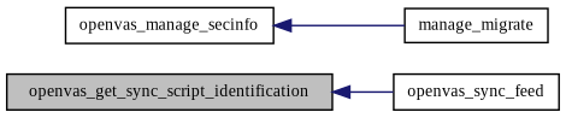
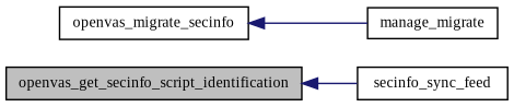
  digraph {
    fontname="Liberation Serif"
    rankdir=LR
    node [color=black fontname="Liberation Serif" fontsize=10 shape=record]
    edge [color=midnightblue dir=back fontname="Liberation Serif" fontsize=10 labelfontname=FreeSans labelfontsize=10 style=solid]
-   n1 [fillcolor=grey75 fontcolor=black height=0.2 label=openvas_get_sync_script_identification style=filled width=0.4]
-   n2 [height=0.2 label=openvas_sync_feed width=0.4]
-   n3 [height=0.2 label=openvas_manage_secinfo width=0.4]
+   n1 [fillcolor=grey75 fontcolor=black height=0.2 label=openvas_get_secinfo_script_identification style=filled width=0.4]
+   n2 [height=0.2 label=secinfo_sync_feed width=0.4]
+   n3 [height=0.2 label=openvas_migrate_secinfo width=0.4]
    n4 [height=0.2 label=manage_migrate width=0.4]
    n1 -> n2
    n3 -> n4
  }
